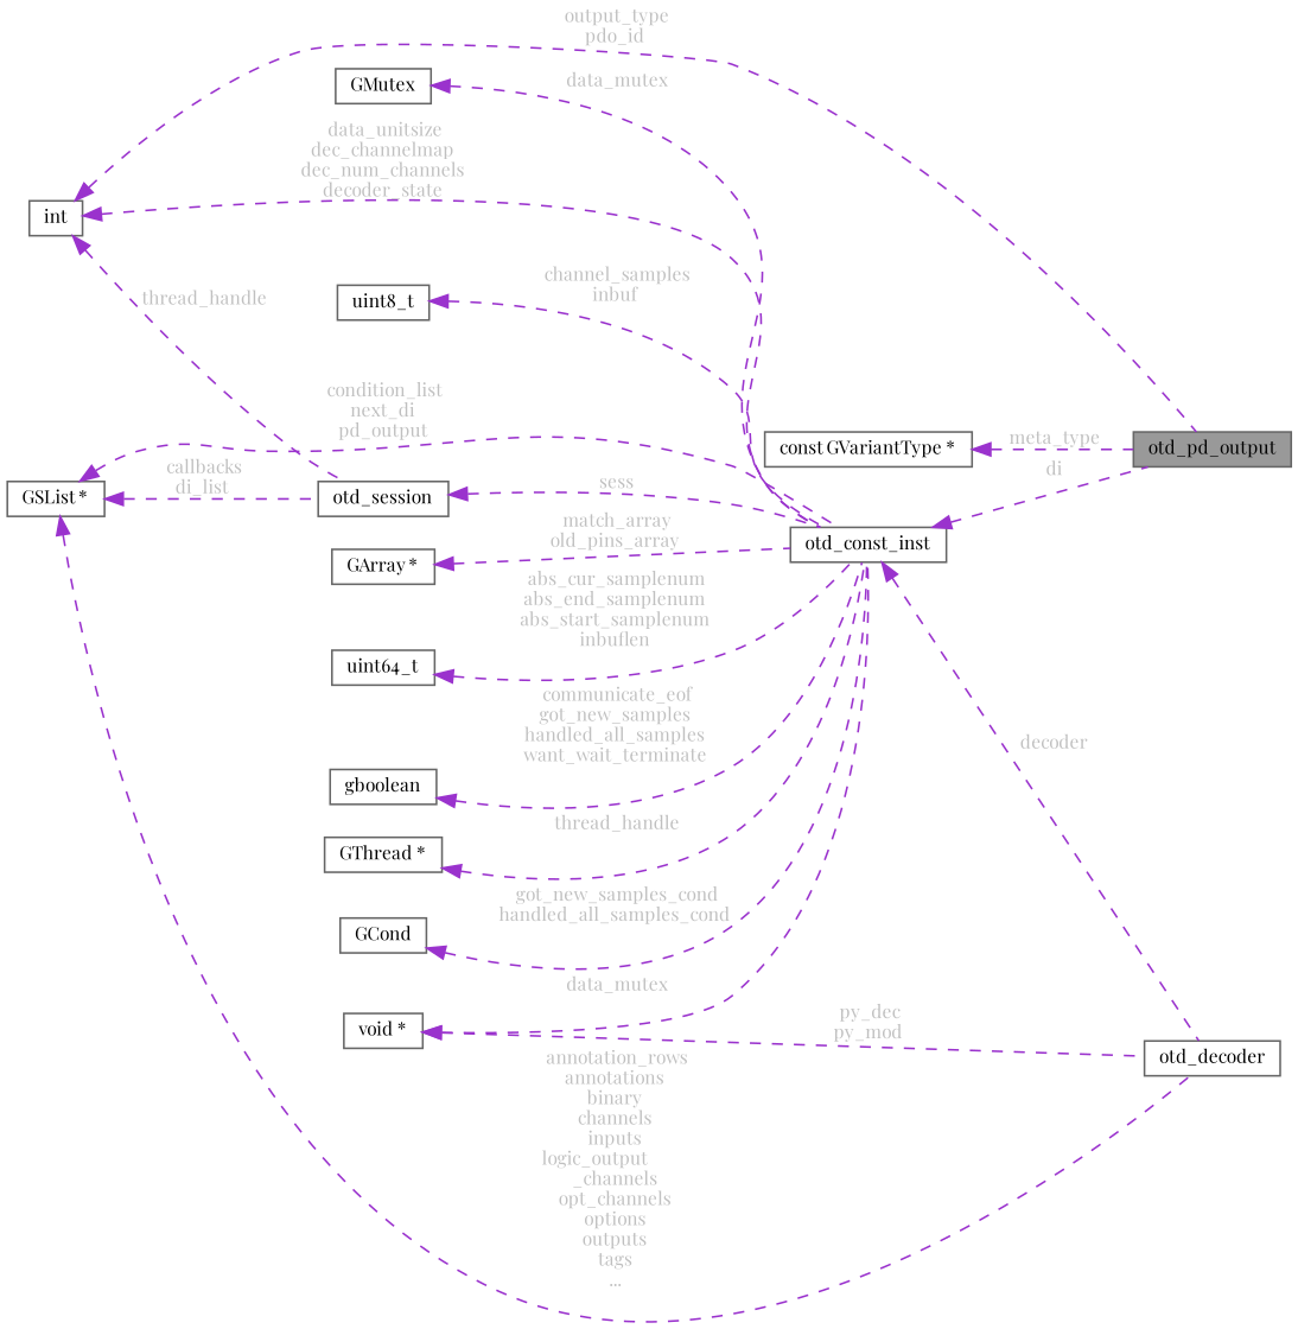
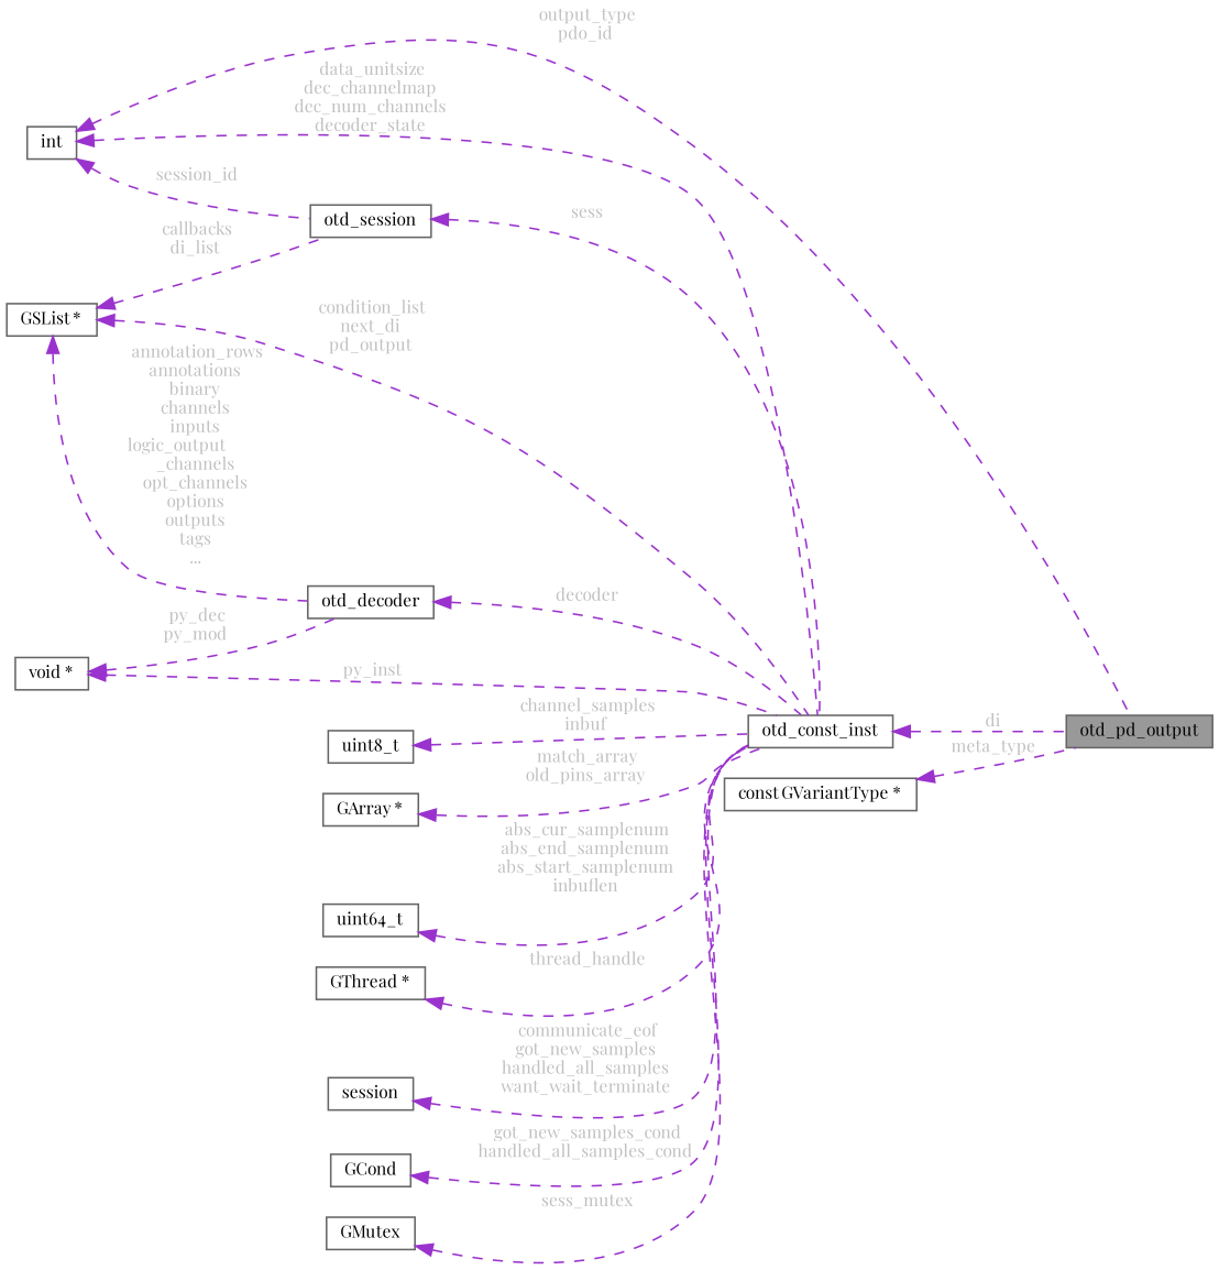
  digraph {
    fontname="Playfair Display"
    rankdir=LR
    node [color=gray40 fillcolor=white fontname="Playfair Display" fontsize=10 shape=box style=filled]
    edge [color=darkorchid3 dir=back fontcolor=grey fontname="Playfair Display" fontsize=10 labelfontname=Helvetica labelfontsize=10 style=dashed]
    n1 [fillcolor=grey60 fontcolor=black height=0.2 label=otd_pd_output width=0.4]
    n2 [height=0.2 label=int width=0.4]
    n3 [height=0.2 label=otd_const_inst width=0.4]
    n4 [height=0.2 label=otd_session width=0.4]
    n5 [height=0.2 label=otd_decoder width=0.4]
    n6 [height=0.2 label="GSList *" width=0.4]
    n7 [height=0.2 label="void *" width=0.4]
    n8 [height=0.2 label=uint8_t width=0.4]
    n9 [height=0.2 label="GArray *" width=0.4]
    n10 [height=0.2 label=uint64_t width=0.4]
    n11 [height=0.2 label="GThread *" width=0.4]
-   n12 [height=0.2 label=gboolean width=0.4]
+   n12 [height=0.2 label=session width=0.4]
    n13 [height=0.2 label=GCond width=0.4]
    n14 [height=0.2 label=GMutex width=0.4]
    n15 [height=0.2 label="const GVariantType *" width=0.4]
    n2 -> n1 [label=" output_type\npdo_id"]
    n2 -> n3 [label=" data_unitsize\ndec_channelmap\ndec_num_channels\ndecoder_state"]
-   n2 -> n4 [label=" thread_handle"]
+   n2 -> n4 [label=" session_id"]
    n3 -> n1 [label=" di"]
    n4 -> n3 [label=" sess"]
-   n3 -> n5 [label=" decoder"]
+   n5 -> n3 [label=" decoder"]
    n6 -> n3 [label=" condition_list\nnext_di\npd_output"]
    n6 -> n4 [label=" callbacks\ndi_list"]
    n6 -> n5 [label=" annotation_rows\nannotations\nbinary\nchannels\ninputs\nlogic_output\l_channels\nopt_channels\noptions\noutputs\ntags\n..."]
-   n7 -> n3 [label=" data_mutex"]
+   n7 -> n3 [label=" py_inst"]
    n7 -> n5 [label=" py_dec\npy_mod"]
    n8 -> n3 [label=" channel_samples\ninbuf"]
    n9 -> n3 [label=" match_array\nold_pins_array"]
    n10 -> n3 [label=" abs_cur_samplenum\nabs_end_samplenum\nabs_start_samplenum\ninbuflen"]
    n11 -> n3 [label=" thread_handle"]
    n12 -> n3 [label=" communicate_eof\ngot_new_samples\nhandled_all_samples\nwant_wait_terminate"]
    n13 -> n3 [label=" got_new_samples_cond\nhandled_all_samples_cond"]
-   n14 -> n3 [label=" data_mutex"]
+   n14 -> n3 [label=" sess_mutex"]
    n15 -> n1 [label=" meta_type"]
  }
